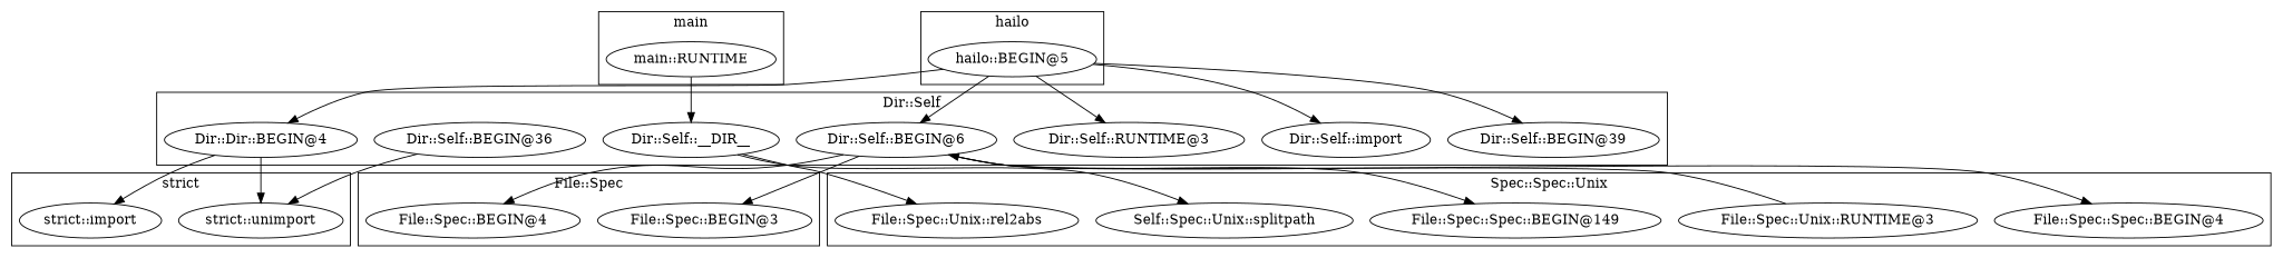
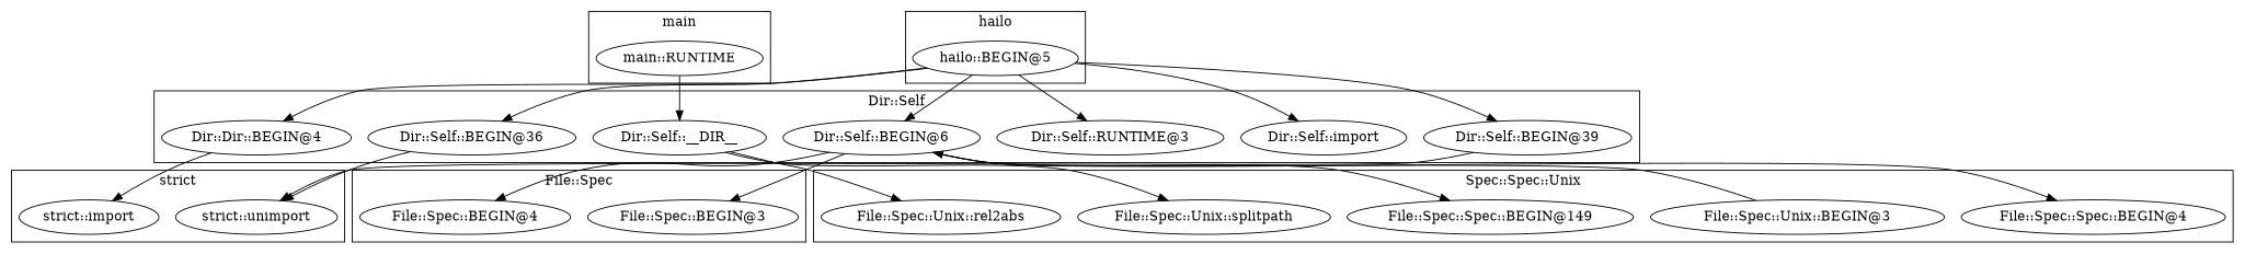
  digraph {
    n1 [label="Dir::Self::RUNTIME@3"]
    "Dir::Self::BEGIN@39"
    "Dir::Self::BEGIN@6"
    n4 [label="Dir::Dir::BEGIN@4"]
    "Dir::Self::BEGIN@36"
    "Dir::Self::import"
    "Dir::Self::__DIR__"
    "File::Spec::BEGIN@4"
    "File::Spec::BEGIN@3"
    "strict::import"
    "strict::unimport"
    "File::Spec::Unix::rel2abs"
-   "File::Spec::Unix::splitpath" [label="Self::Spec::Unix::splitpath"]
+   "File::Spec::Unix::splitpath"
    n14 [label="File::Spec::Spec::BEGIN@4"]
-   "File::Spec::Unix::BEGIN@3" [label="File::Spec::Unix::RUNTIME@3"]
+   "File::Spec::Unix::BEGIN@3"
    n16 [label="File::Spec::Spec::BEGIN@149"]
    "main::RUNTIME"
    "hailo::BEGIN@5"
    subgraph cluster_1 {
      label="Dir::Self"
      n1
      "Dir::Self::BEGIN@39"
      "Dir::Self::BEGIN@6"
      n4
      "Dir::Self::BEGIN@36"
      "Dir::Self::import"
      "Dir::Self::__DIR__"
    }
    subgraph cluster_2 {
      label="File::Spec"
      "File::Spec::BEGIN@4"
      "File::Spec::BEGIN@3"
    }
    subgraph cluster_3 {
      label="strict"
      "strict::import"
      "strict::unimport"
    }
    subgraph cluster_4 {
      label="Spec::Spec::Unix"
      "File::Spec::Unix::rel2abs"
      "File::Spec::Unix::splitpath"
      n14
      "File::Spec::Unix::BEGIN@3"
      n16
    }
    subgraph cluster_5 {
      label=main
      "main::RUNTIME"
    }
    subgraph cluster_6 {
      label=hailo
      "hailo::BEGIN@5"
    }
-   n4 -> "strict::unimport"
+   "Dir::Self::BEGIN@39" -> "strict::unimport"
    "Dir::Self::BEGIN@6" -> "File::Spec::BEGIN@4"
    "Dir::Self::BEGIN@6" -> "File::Spec::BEGIN@3"
    "Dir::Self::BEGIN@6" -> n14
    "Dir::Self::BEGIN@6" -> n16
    n4 -> "strict::import"
    "Dir::Self::BEGIN@36" -> "strict::unimport"
    "Dir::Self::__DIR__" -> "File::Spec::Unix::rel2abs"
    "Dir::Self::__DIR__" -> "File::Spec::Unix::splitpath"
    "File::Spec::Unix::BEGIN@3" -> "Dir::Self::BEGIN@6"
    "main::RUNTIME" -> "Dir::Self::__DIR__"
    "hailo::BEGIN@5" -> n1
    "hailo::BEGIN@5" -> "Dir::Self::BEGIN@39"
    "hailo::BEGIN@5" -> "Dir::Self::BEGIN@6"
    "hailo::BEGIN@5" -> n4
+   "hailo::BEGIN@5" -> "Dir::Self::BEGIN@36"
    "hailo::BEGIN@5" -> "Dir::Self::import"
  }
